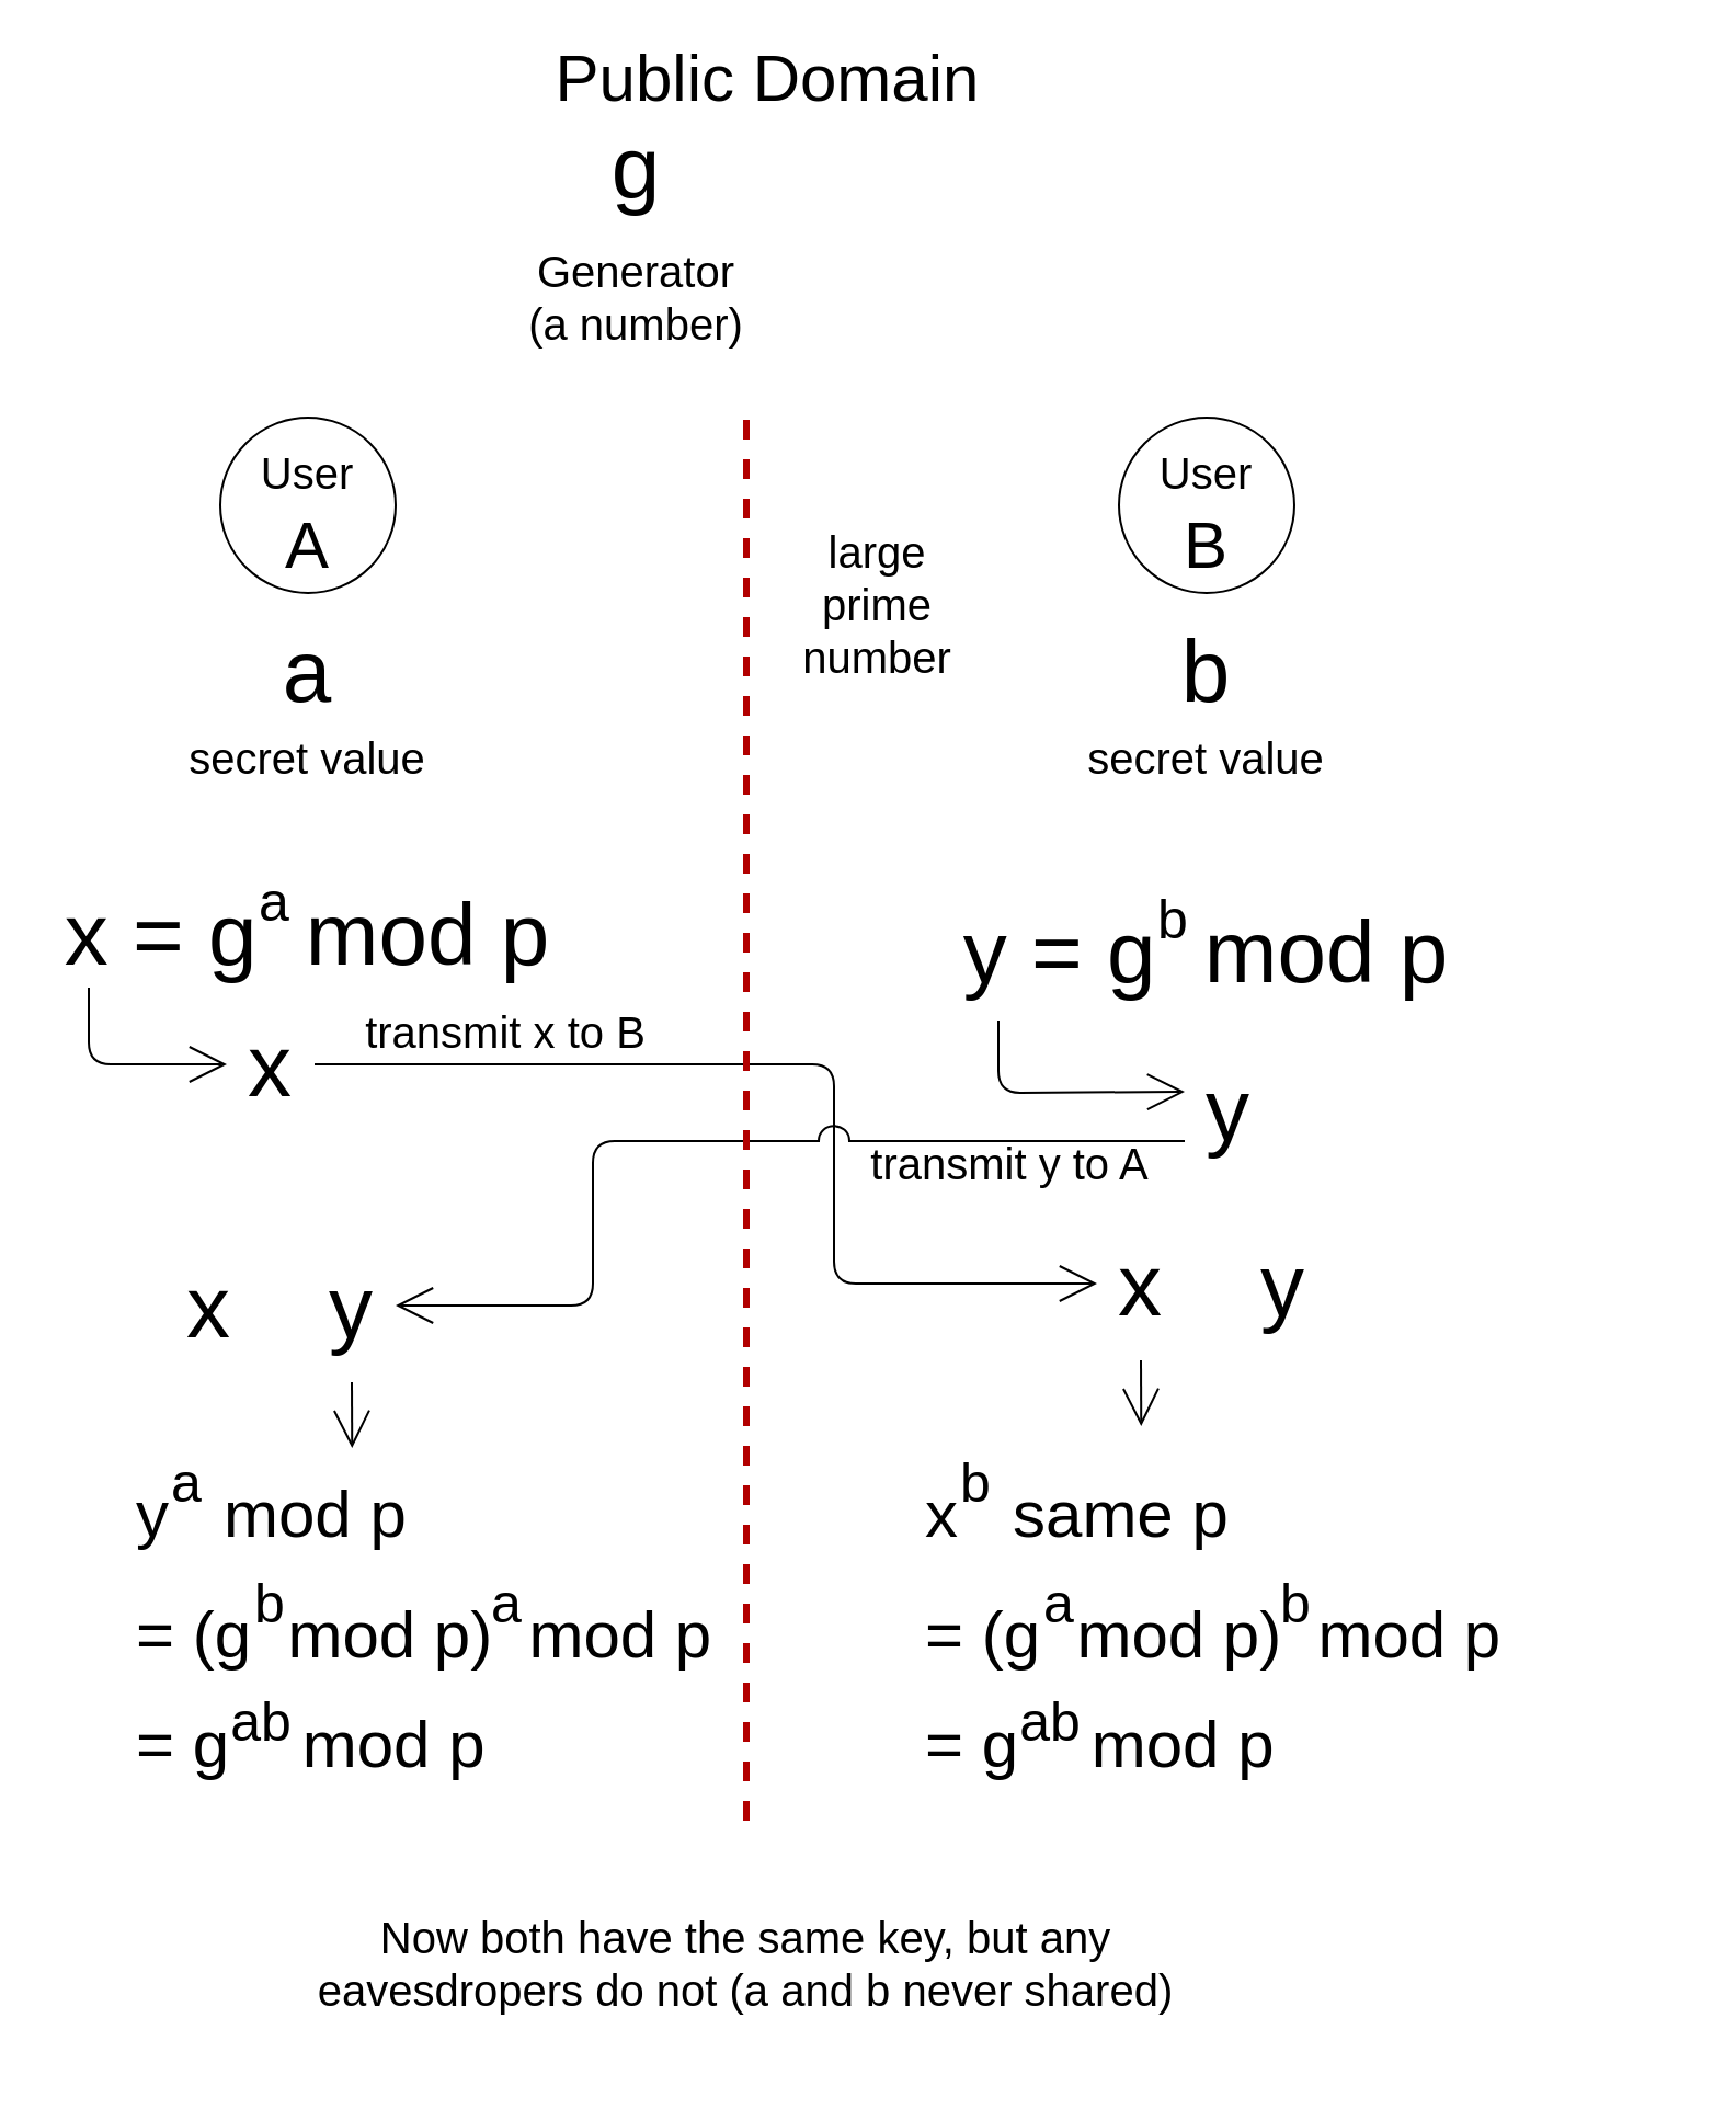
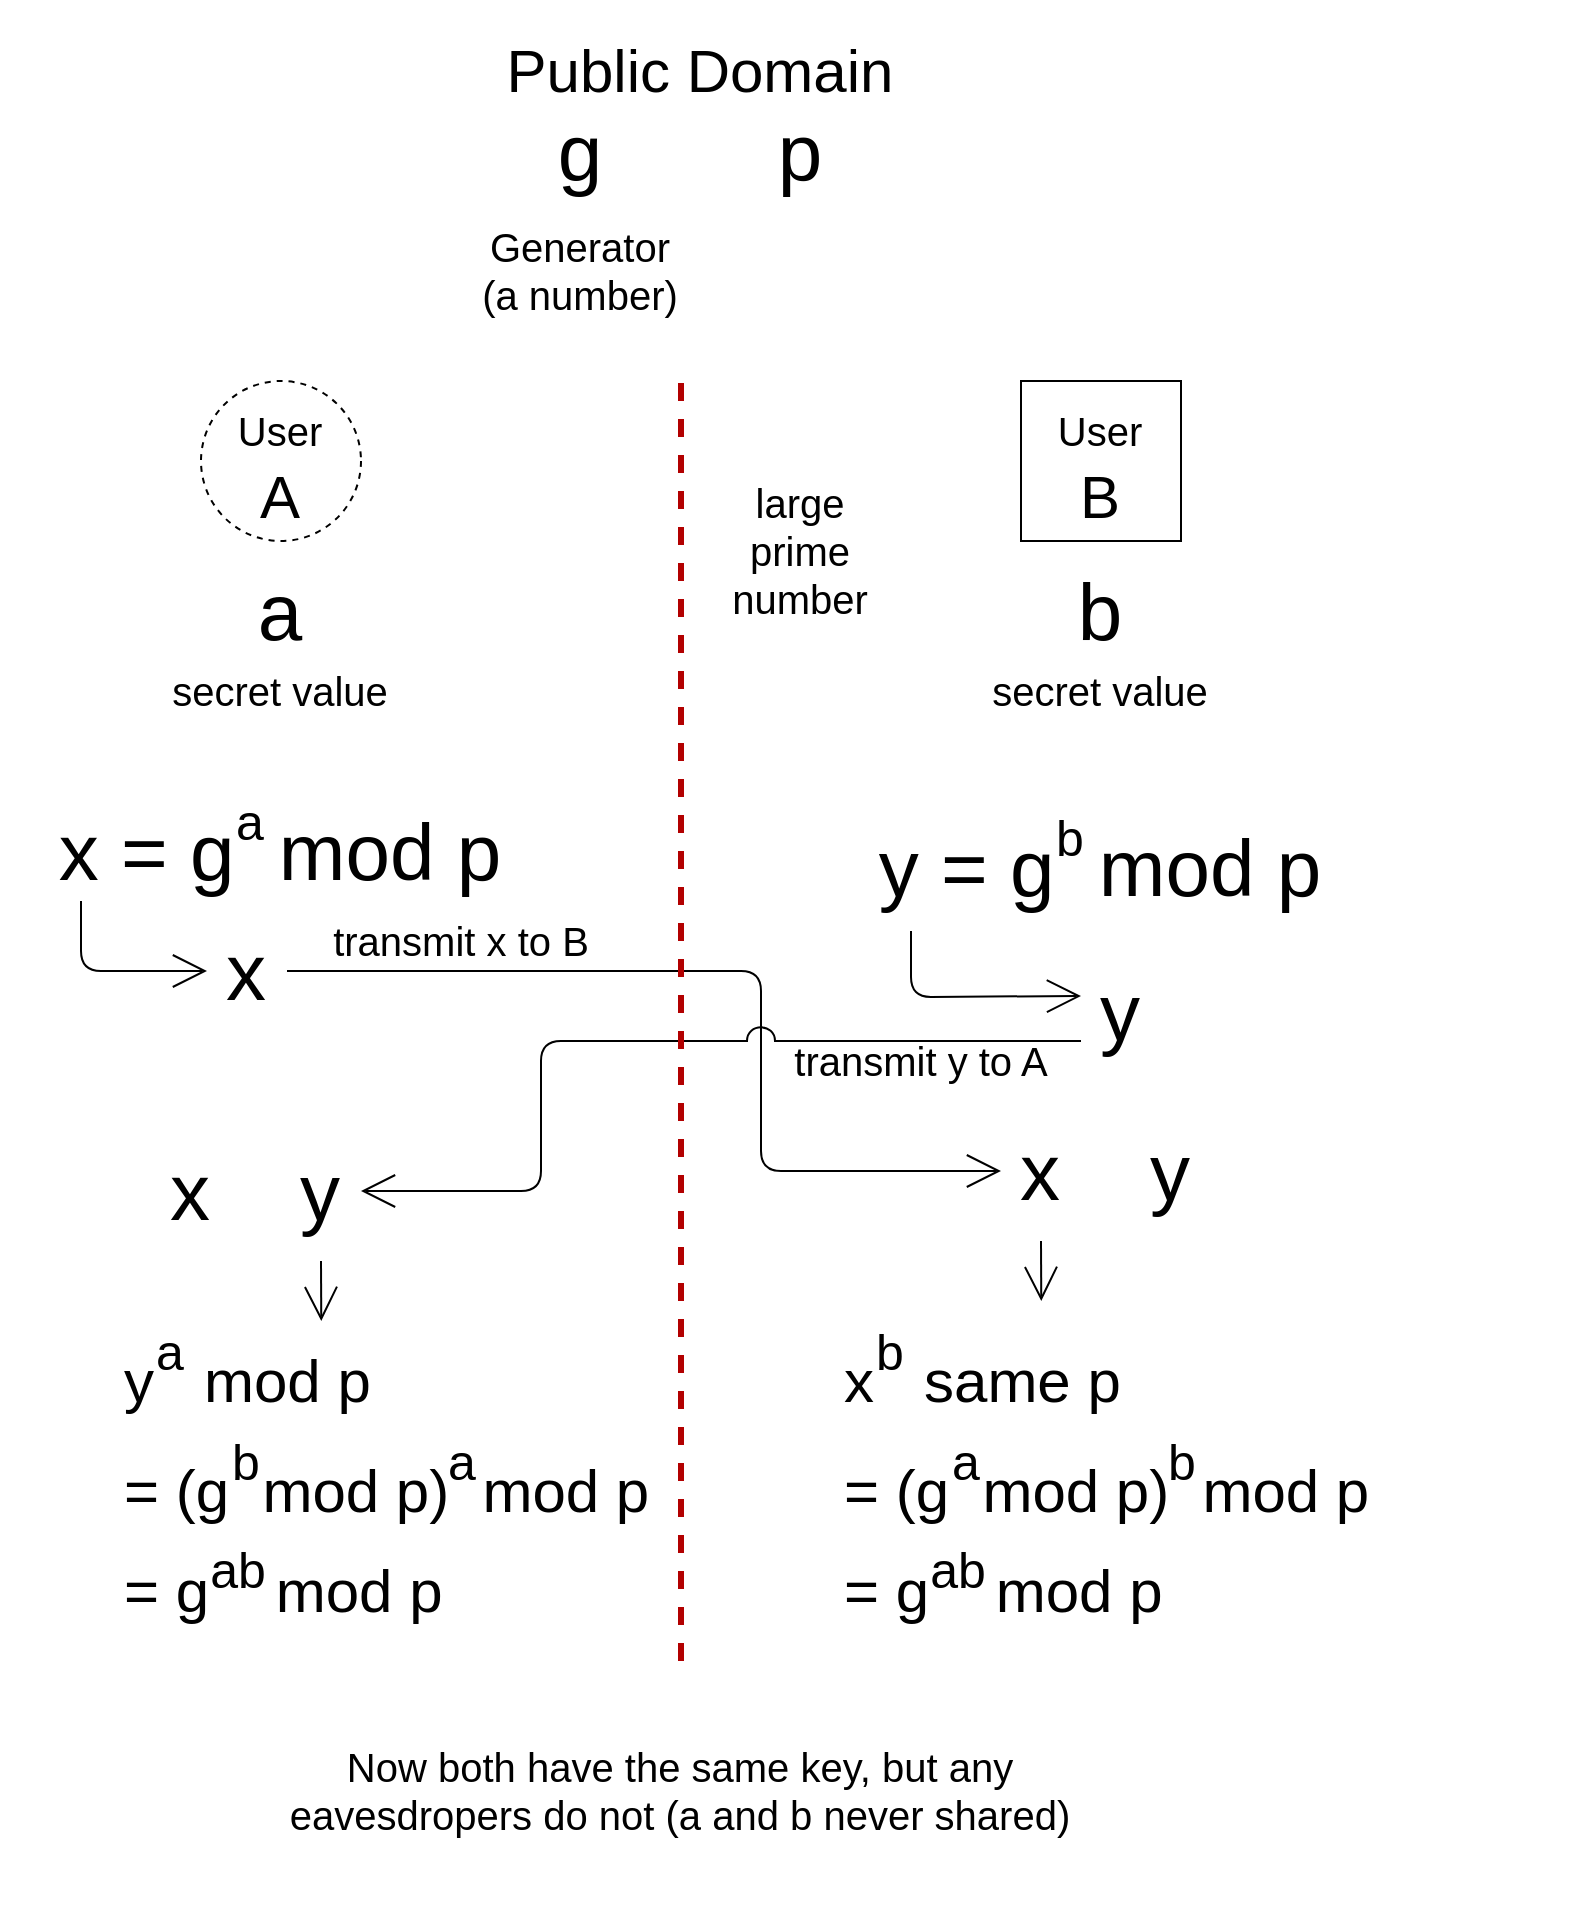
  <mxCell id="0" />
  <mxCell id="1" parent="0" />
- <mxCell id="2" value="&lt;font style=&quot;font-size: 20px&quot;&gt;User&lt;br&gt;&lt;/font&gt;B" style="ellipse;whiteSpace=wrap;html=1;aspect=fixed;fontSize=30;" vertex="1" parent="1"><mxGeometry x="510" y="190" width="80" height="80" as="geometry" /></mxCell>
- <mxCell id="3" value="&lt;font style=&quot;font-size: 20px&quot;&gt;User&lt;br&gt;&lt;/font&gt;A" style="ellipse;whiteSpace=wrap;html=1;aspect=fixed;fontSize=30;" vertex="1" parent="1"><mxGeometry x="100" y="190" width="80" height="80" as="geometry" /></mxCell>
+ <mxCell id="2" value="&lt;font style=&quot;font-size: 20px&quot;&gt;User&lt;br&gt;&lt;/font&gt;B" style="whiteSpace=wrap;html=1;aspect=fixed;fontSize=30;rounded=0;" vertex="1" parent="1"><mxGeometry x="510" y="190" width="80" height="80" as="geometry" /></mxCell>
+ <mxCell id="3" value="&lt;font style=&quot;font-size: 20px&quot;&gt;User&lt;br&gt;&lt;/font&gt;A" style="ellipse;whiteSpace=wrap;html=1;aspect=fixed;fontSize=30;dashed=1;" vertex="1" parent="1"><mxGeometry x="100" y="190" width="80" height="80" as="geometry" /></mxCell>
  <mxCell id="4" value="g" style="text;html=1;strokeColor=none;fillColor=none;align=center;verticalAlign=middle;whiteSpace=wrap;rounded=0;fontSize=40;" vertex="1" parent="1"><mxGeometry x="260" y="60" width="60" height="30" as="geometry" /></mxCell>
+ <mxCell id="5" value="p" style="text;html=1;strokeColor=none;fillColor=none;align=center;verticalAlign=middle;whiteSpace=wrap;rounded=0;fontSize=40;" vertex="1" parent="1"><mxGeometry x="370" y="60" width="60" height="30" as="geometry" /></mxCell>
  <mxCell id="6" value="Public Domain" style="text;html=1;strokeColor=none;fillColor=none;align=center;verticalAlign=middle;whiteSpace=wrap;rounded=0;fontSize=30;" vertex="1" parent="1"><mxGeometry x="220" y="20" width="260" height="30" as="geometry" /></mxCell>
  <mxCell id="7" value="Generator &lt;br&gt;(a number)" style="text;html=1;strokeColor=none;fillColor=none;align=center;verticalAlign=middle;whiteSpace=wrap;rounded=0;fontSize=20;" vertex="1" parent="1"><mxGeometry x="230" y="120" width="120" height="30" as="geometry" /></mxCell>
  <mxCell id="8" value="large prime number" style="text;html=1;strokeColor=none;fillColor=none;align=center;verticalAlign=middle;whiteSpace=wrap;rounded=0;fontSize=20;" vertex="1" parent="1"><mxGeometry x="350" y="260" width="100" height="30" as="geometry" /></mxCell>
  <mxCell id="9" value="a" style="text;html=1;strokeColor=none;fillColor=none;align=center;verticalAlign=middle;whiteSpace=wrap;rounded=0;fontSize=40;" vertex="1" parent="1"><mxGeometry x="110" y="290" width="60" height="30" as="geometry" /></mxCell>
  <mxCell id="10" value="secret value" style="text;html=1;strokeColor=none;fillColor=none;align=center;verticalAlign=middle;whiteSpace=wrap;rounded=0;fontSize=20;" vertex="1" parent="1"><mxGeometry x="80" y="330" width="120" height="30" as="geometry" /></mxCell>
  <mxCell id="11" value="b" style="text;html=1;strokeColor=none;fillColor=none;align=center;verticalAlign=middle;whiteSpace=wrap;rounded=0;fontSize=40;" vertex="1" parent="1"><mxGeometry x="520" y="290" width="60" height="30" as="geometry" /></mxCell>
  <mxCell id="12" value="secret value" style="text;html=1;strokeColor=none;fillColor=none;align=center;verticalAlign=middle;whiteSpace=wrap;rounded=0;fontSize=20;" vertex="1" parent="1"><mxGeometry x="490" y="330" width="120" height="30" as="geometry" /></mxCell>
  <mxCell id="13" value="x = g&amp;nbsp; mod p" style="text;html=1;strokeColor=none;fillColor=none;align=center;verticalAlign=middle;whiteSpace=wrap;rounded=0;fontSize=40;" vertex="1" parent="1"><mxGeometry x="20" y="410" width="240" height="30" as="geometry" /></mxCell>
  <mxCell id="14" value="a" style="text;html=1;strokeColor=none;fillColor=none;align=center;verticalAlign=middle;whiteSpace=wrap;rounded=0;fontSize=25;" vertex="1" parent="1"><mxGeometry x="110" y="395" width="30" height="30" as="geometry" /></mxCell>
  <mxCell id="15" value="y = g&amp;nbsp; mod p" style="text;html=1;strokeColor=none;fillColor=none;align=center;verticalAlign=middle;whiteSpace=wrap;rounded=0;fontSize=40;" vertex="1" parent="1"><mxGeometry x="430" y="417.5" width="240" height="30" as="geometry" /></mxCell>
  <mxCell id="16" value="b" style="text;html=1;strokeColor=none;fillColor=none;align=center;verticalAlign=middle;whiteSpace=wrap;rounded=0;fontSize=25;" vertex="1" parent="1"><mxGeometry x="520" y="402.5" width="30" height="30" as="geometry" /></mxCell>
  <mxCell id="17" value="transmit x to B" style="edgeStyle=orthogonalEdgeStyle;html=1;exitX=1;exitY=0.5;exitDx=0;exitDy=0;fontSize=20;endArrow=open;endFill=0;endSize=15;entryX=0;entryY=0.5;entryDx=0;entryDy=0;labelBackgroundColor=none;" edge="1" parent="1" source="18" target="25"><mxGeometry x="-0.619" y="15" relative="1" as="geometry"><mxPoint x="430" y="550" as="targetPoint" /><Array as="points"><mxPoint x="380" y="485" /><mxPoint x="380" y="585" /></Array><mxPoint as="offset" /></mxGeometry></mxCell>
  <mxCell id="18" value="x" style="text;html=1;strokeColor=none;fillColor=none;align=center;verticalAlign=middle;whiteSpace=wrap;rounded=0;fontSize=40;" vertex="1" parent="1"><mxGeometry x="103" y="470" width="40" height="30" as="geometry" /></mxCell>
  <mxCell id="19" value="transmit y to A" style="edgeStyle=orthogonalEdgeStyle;html=1;exitX=0;exitY=1;exitDx=0;exitDy=0;entryX=1;entryY=0.5;entryDx=0;entryDy=0;fontSize=20;endArrow=open;endFill=0;endSize=15;jumpStyle=arc;jumpSize=14;labelBackgroundColor=none;" edge="1" parent="1" source="20" target="23"><mxGeometry x="-0.632" y="10" relative="1" as="geometry"><Array as="points"><mxPoint x="270" y="520" /><mxPoint x="270" y="595" /></Array><mxPoint as="offset" /></mxGeometry></mxCell>
  <mxCell id="20" value="y" style="text;html=1;strokeColor=none;fillColor=none;align=center;verticalAlign=middle;whiteSpace=wrap;rounded=0;fontSize=40;" vertex="1" parent="1"><mxGeometry x="540" y="490" width="40" height="30" as="geometry" /></mxCell>
  <mxCell id="21" value="x" style="text;html=1;strokeColor=none;fillColor=none;align=center;verticalAlign=middle;whiteSpace=wrap;rounded=0;fontSize=40;" vertex="1" parent="1"><mxGeometry y="580" width="70" height="30" as="geometry" x="60" /></mxCell>
  <mxCell id="22" style="edgeStyle=orthogonalEdgeStyle;jumpStyle=arc;jumpSize=14;html=1;exitX=0.5;exitY=1;exitDx=0;exitDy=0;fontSize=30;endArrow=open;endFill=0;endSize=15;" edge="1" parent="1" source="23"><mxGeometry relative="1" as="geometry"><mxPoint x="160.143" y="660" as="targetPoint" /></mxGeometry></mxCell>
  <mxCell id="23" value="y" style="text;html=1;strokeColor=none;fillColor=none;align=center;verticalAlign=middle;whiteSpace=wrap;rounded=0;fontSize=40;" vertex="1" parent="1"><mxGeometry x="140" y="560" width="40" height="70" as="geometry" /></mxCell>
  <mxCell id="24" style="edgeStyle=orthogonalEdgeStyle;jumpStyle=arc;jumpSize=14;html=1;exitX=0.5;exitY=1;exitDx=0;exitDy=0;fontSize=30;endArrow=open;endFill=0;endSize=15;" edge="1" parent="1" source="25"><mxGeometry relative="1" as="geometry"><mxPoint x="520.143" y="650" as="targetPoint" /></mxGeometry></mxCell>
  <mxCell id="25" value="x" style="text;html=1;strokeColor=none;fillColor=none;align=center;verticalAlign=middle;whiteSpace=wrap;rounded=0;fontSize=40;" vertex="1" parent="1"><mxGeometry x="500" y="550" width="40" height="70" as="geometry" /></mxCell>
  <mxCell id="26" value="y" style="text;html=1;strokeColor=none;fillColor=none;align=center;verticalAlign=middle;whiteSpace=wrap;rounded=0;fontSize=40;" vertex="1" parent="1"><mxGeometry x="550" y="570" width="70" height="30" as="geometry" /></mxCell>
  <mxCell id="27" value="= g&amp;nbsp; &amp;nbsp; mod p" style="text;html=1;strokeColor=none;fillColor=none;align=left;verticalAlign=middle;whiteSpace=wrap;rounded=0;fontSize=30;" vertex="1" parent="1"><mxGeometry y="780" width="350" height="30" as="geometry" x="60" /></mxCell>
  <mxCell id="28" value="y&amp;nbsp; &amp;nbsp;mod p" style="text;html=1;strokeColor=none;fillColor=none;align=left;verticalAlign=middle;whiteSpace=wrap;rounded=0;fontSize=30;" vertex="1" parent="1"><mxGeometry y="675" width="210" height="30" as="geometry" x="60" /></mxCell>
  <mxCell id="29" value="= (g&amp;nbsp; mod p)&amp;nbsp; mod p" style="text;html=1;strokeColor=none;fillColor=none;align=left;verticalAlign=middle;whiteSpace=wrap;rounded=0;fontSize=30;" vertex="1" parent="1"><mxGeometry y="730" width="350" height="30" as="geometry" x="60" /></mxCell>
  <mxCell id="30" value="a" style="text;html=1;strokeColor=none;fillColor=none;align=center;verticalAlign=middle;whiteSpace=wrap;rounded=0;fontSize=25;" vertex="1" parent="1"><mxGeometry x="70" y="660" width="30" height="30" as="geometry" /></mxCell>
  <mxCell id="31" value="a" style="text;html=1;strokeColor=none;fillColor=none;align=center;verticalAlign=middle;whiteSpace=wrap;rounded=0;fontSize=25;" vertex="1" parent="1"><mxGeometry x="216" y="715" width="30" height="30" as="geometry" /></mxCell>
  <mxCell id="32" value="b" style="text;html=1;strokeColor=none;fillColor=none;align=center;verticalAlign=middle;whiteSpace=wrap;rounded=0;fontSize=25;" vertex="1" parent="1"><mxGeometry x="108" y="715" width="30" height="30" as="geometry" /></mxCell>
  <mxCell id="33" value="ab" style="text;html=1;strokeColor=none;fillColor=none;align=center;verticalAlign=middle;whiteSpace=wrap;rounded=0;fontSize=25;" vertex="1" parent="1"><mxGeometry x="104" y="769" width="30" height="30" as="geometry" /></mxCell>
  <mxCell id="34" value="= g&amp;nbsp; &amp;nbsp; mod p" style="text;html=1;strokeColor=none;fillColor=none;align=left;verticalAlign=middle;whiteSpace=wrap;rounded=0;fontSize=30;" vertex="1" parent="1"><mxGeometry x="420" y="780" width="350" height="30" as="geometry" /></mxCell>
  <mxCell id="35" value="x&amp;nbsp; &amp;nbsp;same p" style="text;html=1;strokeColor=none;fillColor=none;align=left;verticalAlign=middle;whiteSpace=wrap;rounded=0;fontSize=30;" vertex="1" parent="1"><mxGeometry x="420" y="675" width="210" height="30" as="geometry" /></mxCell>
  <mxCell id="36" value="= (g&amp;nbsp; mod p)&amp;nbsp; mod p" style="text;html=1;strokeColor=none;fillColor=none;align=left;verticalAlign=middle;whiteSpace=wrap;rounded=0;fontSize=30;" vertex="1" parent="1"><mxGeometry x="420" y="730" width="350" height="30" as="geometry" /></mxCell>
  <mxCell id="37" value="b" style="text;html=1;strokeColor=none;fillColor=none;align=center;verticalAlign=middle;whiteSpace=wrap;rounded=0;fontSize=25;" vertex="1" parent="1"><mxGeometry x="430" y="660" width="30" height="30" as="geometry" /></mxCell>
  <mxCell id="38" value="b" style="text;html=1;strokeColor=none;fillColor=none;align=center;verticalAlign=middle;whiteSpace=wrap;rounded=0;fontSize=25;" vertex="1" parent="1"><mxGeometry x="576" y="715" width="30" height="30" as="geometry" /></mxCell>
  <mxCell id="39" value="a" style="text;html=1;strokeColor=none;fillColor=none;align=center;verticalAlign=middle;whiteSpace=wrap;rounded=0;fontSize=25;" vertex="1" parent="1"><mxGeometry x="468" y="715" width="30" height="30" as="geometry" /></mxCell>
  <mxCell id="40" value="ab" style="text;html=1;strokeColor=none;fillColor=none;align=center;verticalAlign=middle;whiteSpace=wrap;rounded=0;fontSize=25;" vertex="1" parent="1"><mxGeometry x="464" y="769" width="30" height="30" as="geometry" /></mxCell>
  <mxCell id="41" value="" style="endArrow=open;html=1;fontSize=30;endFill=0;endSize=15;entryX=0;entryY=0.5;entryDx=0;entryDy=0;" edge="1" parent="1" target="18"><mxGeometry width="50" height="50" relative="1" as="geometry"><mxPoint x="40" y="450" as="sourcePoint" /><mxPoint x="100" y="480" as="targetPoint" /><Array as="points"><mxPoint x="40" y="485" /></Array></mxGeometry></mxCell>
  <mxCell id="42" value="" style="endArrow=open;html=1;fontSize=30;endFill=0;endSize=15;entryX=0;entryY=0.25;entryDx=0;entryDy=0;" edge="1" parent="1" target="20"><mxGeometry width="50" height="50" relative="1" as="geometry"><mxPoint x="455" y="465" as="sourcePoint" /><mxPoint x="515" y="520" as="targetPoint" /><Array as="points"><mxPoint x="455" y="498" /></Array></mxGeometry></mxCell>
  <mxCell id="43" value="" style="endArrow=none;dashed=1;html=1;strokeWidth=3;fontSize=30;endSize=15;jumpStyle=none;jumpSize=14;fillColor=#e51400;strokeColor=#B20000;" edge="1" parent="1"><mxGeometry width="50" height="50" relative="1" as="geometry"><mxPoint x="340" y="830" as="sourcePoint" /><mxPoint x="340" y="190" as="targetPoint" /></mxGeometry></mxCell>
  <mxCell id="44" value="Now both have the same key, but any eavesdropers do not (a and b never shared)" style="text;html=1;strokeColor=none;fillColor=none;align=center;verticalAlign=middle;whiteSpace=wrap;rounded=0;fontSize=20;" vertex="1" parent="1"><mxGeometry x="140" y="850" width="400" height="90" as="geometry" /></mxCell>
